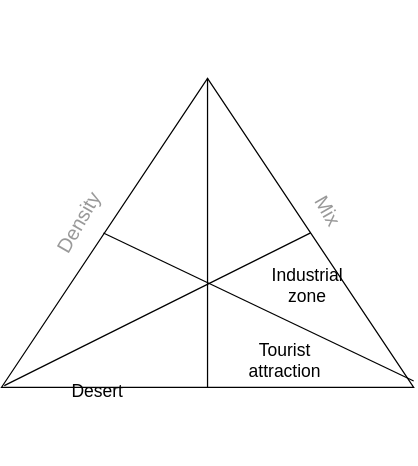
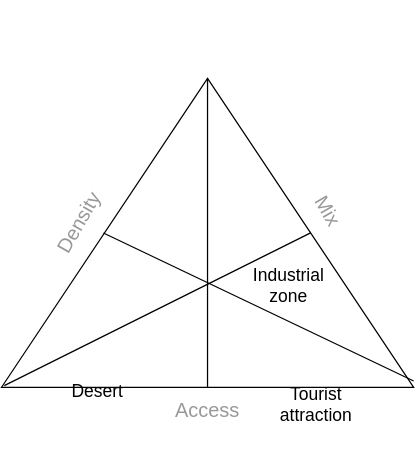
  <mxCell id="0" />
  <mxCell id="1" parent="0" />
  <mxCell id="2" value="" style="triangle;whiteSpace=wrap;html=1;rotation=-90;" vertex="1" parent="1"><mxGeometry x="34.58" y="20.91" width="247.5" height="330" as="geometry" /></mxCell>
  <mxCell id="3" value="" style="endArrow=none;html=1;exitX=0.006;exitY=0.007;exitDx=0;exitDy=0;exitPerimeter=0;entryX=0.5;entryY=1;entryDx=0;entryDy=0;" edge="1" parent="1" source="2" target="2"><mxGeometry width="50" height="50" relative="1" as="geometry"><mxPoint x="-5" y="398" as="sourcePoint" /><mxPoint x="45" y="348" as="targetPoint" /></mxGeometry></mxCell>
  <mxCell id="4" value="" style="endArrow=none;html=1;exitX=1;exitY=0.5;exitDx=0;exitDy=0;entryX=0;entryY=0.5;entryDx=0;entryDy=0;" edge="1" parent="1" source="2" target="2"><mxGeometry width="50" height="50" relative="1" as="geometry"><mxPoint x="105" y="428" as="sourcePoint" /><mxPoint x="155" y="378" as="targetPoint" /></mxGeometry></mxCell>
  <mxCell id="5" value="" style="endArrow=none;html=1;entryX=0.021;entryY=1;entryDx=0;entryDy=0;entryPerimeter=0;" edge="1" parent="1" target="2"><mxGeometry width="50" height="50" relative="1" as="geometry"><mxPoint x="75" y="186" as="sourcePoint" /><mxPoint x="165" y="378" as="targetPoint" /></mxGeometry></mxCell>
  <mxCell id="6" value="Density" style="text;html=1;align=center;verticalAlign=middle;resizable=0;points=[];autosize=1;strokeColor=none;fillColor=none;fontSize=16;rotation=-60;fontColor=#999999;" vertex="1" parent="1"><mxGeometry x="20" y="168" width="70" height="20" as="geometry" /></mxCell>
  <mxCell id="7" value="Mix" style="text;html=1;align=center;verticalAlign=middle;resizable=0;points=[];autosize=1;strokeColor=none;fillColor=none;fontSize=16;rotation=60;fontColor=#999999;" vertex="1" parent="1"><mxGeometry x="235" y="158" width="40" height="20" as="geometry" /></mxCell>
- <mxCell id="9" value="Industrial &lt;br&gt;zone" style="text;html=1;align=center;verticalAlign=middle;resizable=0;points=[];autosize=1;strokeColor=none;fillColor=none;fontSize=14;" vertex="1" parent="1"><mxGeometry x="203.33" y="208" width="70" height="40" as="geometry" /></mxCell>
- <mxCell id="10" value="Tourist&lt;br&gt;attraction" style="text;html=1;align=center;verticalAlign=middle;resizable=0;points=[];autosize=1;strokeColor=none;fillColor=none;fontSize=14;" vertex="1" parent="1"><mxGeometry x="185" y="268" width="70" height="40" as="geometry" /></mxCell>
+ <mxCell id="8" value="Access" style="text;html=1;align=center;verticalAlign=middle;resizable=0;points=[];autosize=1;strokeColor=none;fillColor=none;fontSize=16;fontColor=#999999;" vertex="1" parent="1"><mxGeometry x="123.33" y="318" width="70" height="20" as="geometry" /></mxCell>
+ <mxCell id="9" value="Industrial &lt;br&gt;zone" style="text;html=1;align=center;verticalAlign=middle;resizable=0;points=[];autosize=1;strokeColor=none;fillColor=none;fontSize=14;" vertex="1" parent="1"><mxGeometry x="188.33" y="208" width="70" height="40" as="geometry" /></mxCell>
+ <mxCell id="10" value="Tourist&lt;br&gt;attraction" style="text;html=1;align=center;verticalAlign=middle;resizable=0;points=[];autosize=1;strokeColor=none;fillColor=none;fontSize=14;" vertex="1" parent="1"><mxGeometry x="210" y="303" width="70" height="40" as="geometry" /></mxCell>
  <mxCell id="11" value="Desert" style="text;html=1;align=center;verticalAlign=middle;resizable=0;points=[];autosize=1;strokeColor=none;fillColor=none;fontSize=14;" vertex="1" parent="1"><mxGeometry x="40" y="303" width="60" height="20" as="geometry" /></mxCell>
